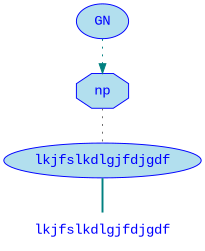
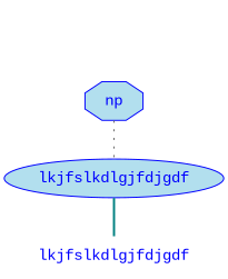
  digraph {
    fontname="Liberation Mono"
    node [fillcolor=lightblue2 fontcolor=blue shape=ellipse fontname="Liberation Mono" color=blue style=filled]
    edge [arrowhead=none color=teal fontcolor=blue minlen=1 style=dotted fontname="Liberation Mono"]
    n1 [height=0.50 label=lkjfslkdlgjfdjgdf shape=plaintext width=1.61 color="" style=""]
    n2 [height=0.50 label=lkjfslkdlgjfdjgdf width=2.25]
    n3 [height=0.50 label=np shape=octagon width=0.75]
-   n4 [arrowhead=doubleoctagon height=0.50 label=GN width=0.75]
    n2 -> n1 [style=bold]
    n3 -> n2 [color=gray40]
-   n4 -> n3 [shape=normal arrowhead=""]
  }
